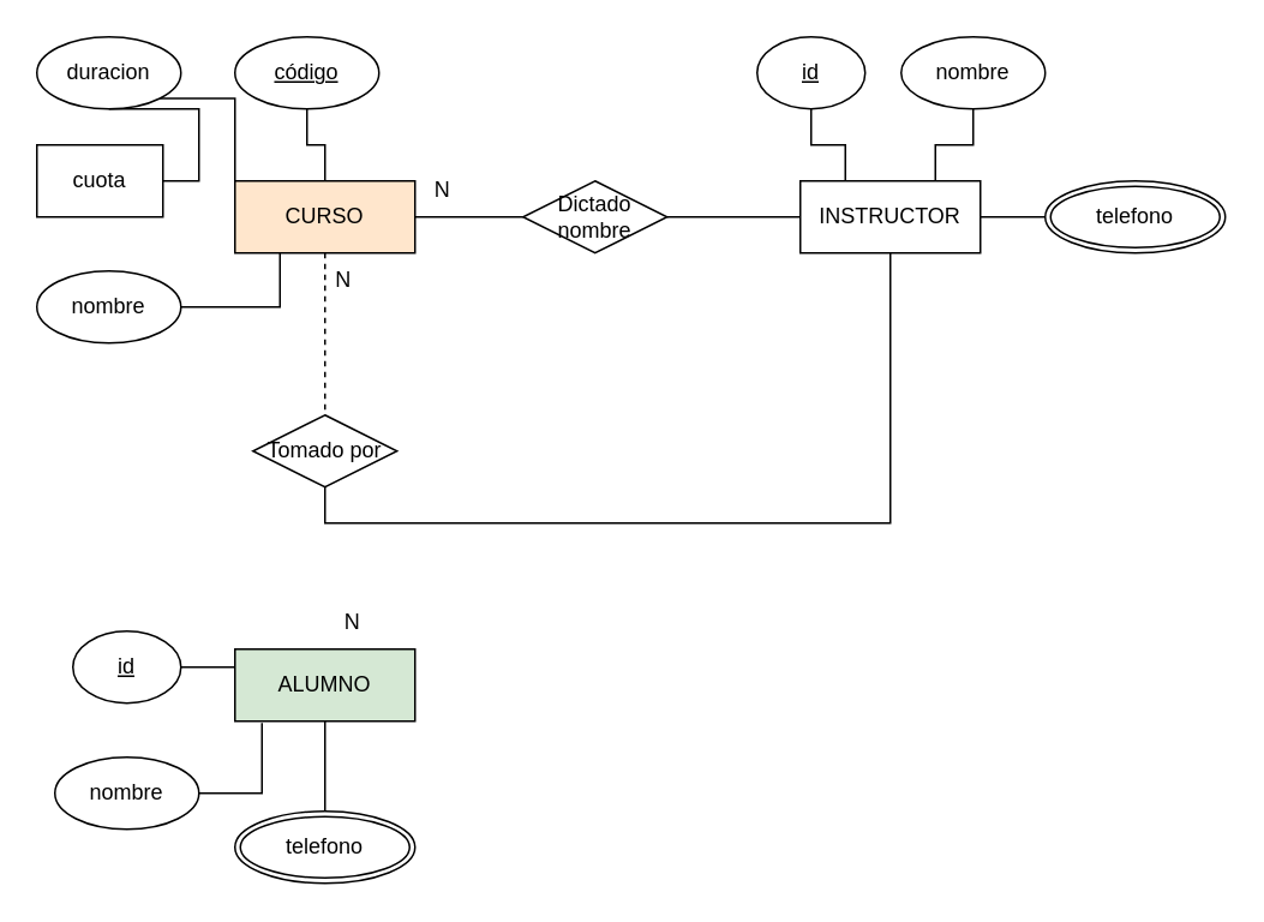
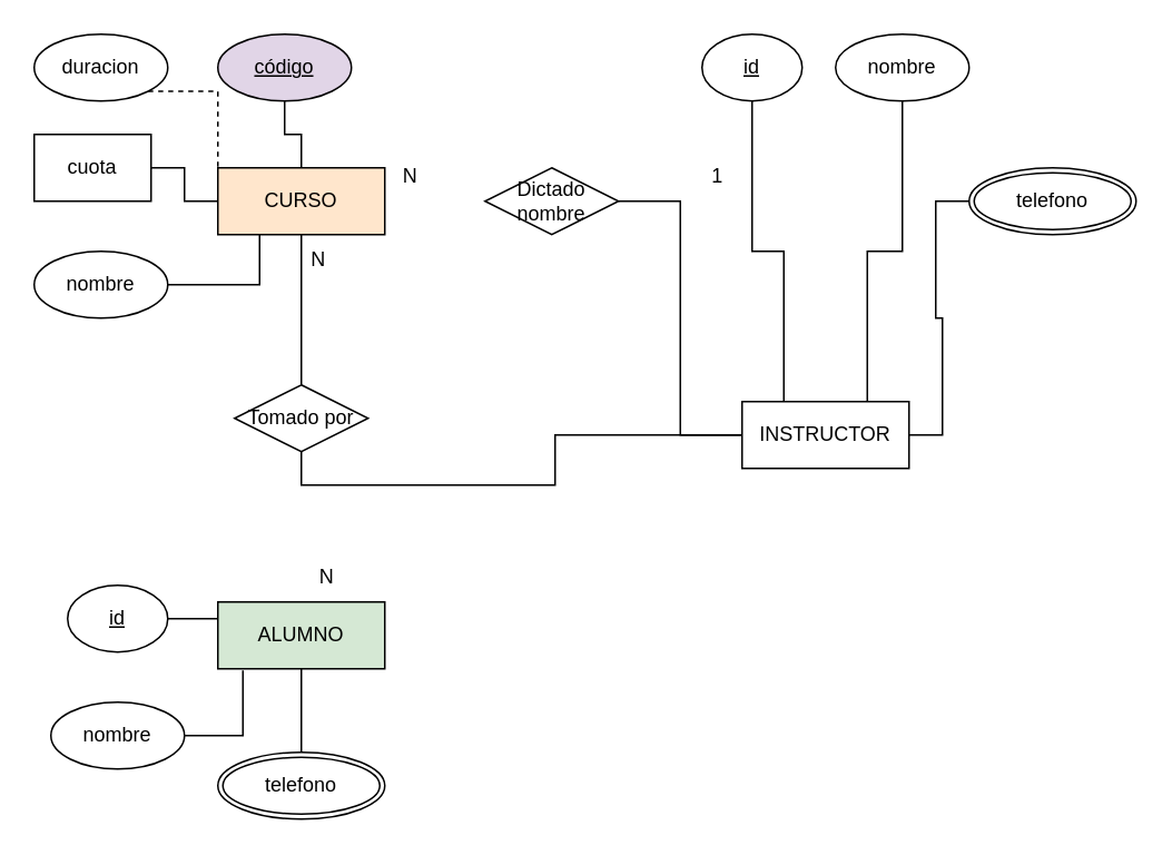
  <mxCell id="0" />
  <mxCell id="1" parent="0" />
- <mxCell id="2" style="edgeStyle=orthogonalEdgeStyle;rounded=0;orthogonalLoop=1;jettySize=auto;html=1;exitX=1;exitY=0.5;exitDx=0;exitDy=0;entryX=0;entryY=0.5;entryDx=0;entryDy=0;endArrow=none;endFill=0;" edge="1" parent="1" source="4" target="8"><mxGeometry relative="1" as="geometry" /></mxCell>
- <mxCell id="3" style="edgeStyle=orthogonalEdgeStyle;rounded=0;orthogonalLoop=1;jettySize=auto;html=1;exitX=0.5;exitY=1;exitDx=0;exitDy=0;entryX=0.5;entryY=0;entryDx=0;entryDy=0;endArrow=none;endFill=0;dashed=1;" edge="1" parent="1" source="4" target="10"><mxGeometry relative="1" as="geometry" /></mxCell>
+ <mxCell id="3" style="edgeStyle=orthogonalEdgeStyle;rounded=0;orthogonalLoop=1;jettySize=auto;html=1;exitX=0.5;exitY=1;exitDx=0;exitDy=0;entryX=0.5;entryY=0;entryDx=0;entryDy=0;endArrow=none;endFill=0;" edge="1" parent="1" source="4" target="10"><mxGeometry relative="1" as="geometry" /></mxCell>
  <mxCell id="4" value="CURSO" style="whiteSpace=wrap;html=1;align=center;fillColor=#ffe6cc;" vertex="1" parent="1"><mxGeometry x="130" y="100" width="100" height="40" as="geometry" /></mxCell>
- <mxCell id="5" value="INSTRUCTOR" style="whiteSpace=wrap;html=1;align=center;" vertex="1" parent="1"><mxGeometry x="444" y="100" width="100" height="40" as="geometry" /></mxCell>
+ <mxCell id="5" value="INSTRUCTOR" style="whiteSpace=wrap;html=1;align=center;" vertex="1" parent="1"><mxGeometry x="444" y="240" width="100" height="40" as="geometry" /></mxCell>
  <mxCell id="6" value="ALUMNO" style="whiteSpace=wrap;html=1;align=center;fillColor=#d5e8d4;" vertex="1" parent="1"><mxGeometry x="130" y="360" width="100" height="40" as="geometry" /></mxCell>
  <mxCell id="7" style="edgeStyle=orthogonalEdgeStyle;rounded=0;orthogonalLoop=1;jettySize=auto;html=1;exitX=1;exitY=0.5;exitDx=0;exitDy=0;entryX=0;entryY=0.5;entryDx=0;entryDy=0;endArrow=none;endFill=0;" edge="1" parent="1" source="8" target="5"><mxGeometry relative="1" as="geometry" /></mxCell>
  <mxCell id="8" value="Dictado nombre" style="shape=rhombus;perimeter=rhombusPerimeter;whiteSpace=wrap;html=1;align=center;" vertex="1" parent="1"><mxGeometry x="290" y="100" width="80" height="40" as="geometry" /></mxCell>
  <mxCell id="9" style="edgeStyle=orthogonalEdgeStyle;rounded=0;orthogonalLoop=1;jettySize=auto;html=1;exitX=0.5;exitY=1;exitDx=0;exitDy=0;endArrow=none;endFill=0;" edge="1" parent="1" source="10" target="5"><mxGeometry relative="1" as="geometry" /></mxCell>
  <mxCell id="10" value="Tomado por" style="shape=rhombus;perimeter=rhombusPerimeter;whiteSpace=wrap;html=1;align=center;" vertex="1" parent="1"><mxGeometry x="140" y="230" width="80" height="40" as="geometry" /></mxCell>
  <mxCell id="11" style="edgeStyle=orthogonalEdgeStyle;rounded=0;orthogonalLoop=1;jettySize=auto;html=1;exitX=0.5;exitY=1;exitDx=0;exitDy=0;entryX=0.5;entryY=0;entryDx=0;entryDy=0;endArrow=none;endFill=0;" edge="1" parent="1" source="12" target="4"><mxGeometry relative="1" as="geometry" /></mxCell>
- <mxCell id="12" value="código" style="ellipse;whiteSpace=wrap;html=1;align=center;fontStyle=4;" vertex="1" parent="1"><mxGeometry x="130" y="20" width="80" height="40" as="geometry" /></mxCell>
+ <mxCell id="12" value="código" style="ellipse;whiteSpace=wrap;html=1;align=center;fontStyle=4;fillColor=#e1d5e7;" vertex="1" parent="1"><mxGeometry x="130" y="20" width="80" height="40" as="geometry" /></mxCell>
  <mxCell id="13" style="edgeStyle=orthogonalEdgeStyle;rounded=0;orthogonalLoop=1;jettySize=auto;html=1;exitX=1;exitY=0.5;exitDx=0;exitDy=0;entryX=0.25;entryY=1;entryDx=0;entryDy=0;endArrow=none;endFill=0;" edge="1" parent="1" source="14" target="4"><mxGeometry relative="1" as="geometry" /></mxCell>
  <mxCell id="14" value="nombre" style="ellipse;whiteSpace=wrap;html=1;align=center;" vertex="1" parent="1"><mxGeometry x="20" y="150" width="80" height="40" as="geometry" /></mxCell>
- <mxCell id="15" style="edgeStyle=orthogonalEdgeStyle;rounded=0;orthogonalLoop=1;jettySize=auto;html=1;exitX=1;exitY=0.5;exitDx=0;exitDy=0;endArrow=none;endFill=0;" edge="1" parent="1" source="16" target="18"><mxGeometry relative="1" as="geometry" /></mxCell>
+ <mxCell id="15" style="edgeStyle=orthogonalEdgeStyle;rounded=0;orthogonalLoop=1;jettySize=auto;html=1;exitX=1;exitY=0.5;exitDx=0;exitDy=0;entryX=0;entryY=0.5;entryDx=0;entryDy=0;endArrow=none;endFill=0;" edge="1" parent="1" source="16" target="4"><mxGeometry relative="1" as="geometry" /></mxCell>
  <mxCell id="16" value="cuota" style="whiteSpace=wrap;html=1;align=center;rounded=0;" vertex="1" parent="1"><mxGeometry x="20" y="80" width="70" height="40" as="geometry" /></mxCell>
- <mxCell id="17" style="edgeStyle=orthogonalEdgeStyle;rounded=0;orthogonalLoop=1;jettySize=auto;html=1;exitX=1;exitY=1;exitDx=0;exitDy=0;entryX=0;entryY=0;entryDx=0;entryDy=0;endArrow=none;endFill=0;" edge="1" parent="1" source="18" target="4"><mxGeometry relative="1" as="geometry" /></mxCell>
+ <mxCell id="17" style="edgeStyle=orthogonalEdgeStyle;rounded=0;orthogonalLoop=1;jettySize=auto;html=1;exitX=1;exitY=1;exitDx=0;exitDy=0;entryX=0;entryY=0;entryDx=0;entryDy=0;endArrow=none;endFill=0;dashed=1;" edge="1" parent="1" source="18" target="4"><mxGeometry relative="1" as="geometry" /></mxCell>
  <mxCell id="18" value="duracion" style="ellipse;whiteSpace=wrap;html=1;align=center;" vertex="1" parent="1"><mxGeometry x="20" y="20" width="80" height="40" as="geometry" /></mxCell>
  <mxCell id="19" style="edgeStyle=orthogonalEdgeStyle;rounded=0;orthogonalLoop=1;jettySize=auto;html=1;exitX=0.5;exitY=1;exitDx=0;exitDy=0;entryX=0.25;entryY=0;entryDx=0;entryDy=0;endArrow=none;endFill=0;" edge="1" parent="1" source="20" target="5"><mxGeometry relative="1" as="geometry" /></mxCell>
  <mxCell id="20" value="id" style="ellipse;whiteSpace=wrap;html=1;align=center;fontStyle=4;" vertex="1" parent="1"><mxGeometry x="420" y="20" width="60" height="40" as="geometry" /></mxCell>
  <mxCell id="21" style="edgeStyle=orthogonalEdgeStyle;rounded=0;orthogonalLoop=1;jettySize=auto;html=1;exitX=0.5;exitY=1;exitDx=0;exitDy=0;entryX=0.75;entryY=0;entryDx=0;entryDy=0;endArrow=none;endFill=0;" edge="1" parent="1" source="22" target="5"><mxGeometry relative="1" as="geometry" /></mxCell>
  <mxCell id="22" value="nombre" style="ellipse;whiteSpace=wrap;html=1;align=center;" vertex="1" parent="1"><mxGeometry x="500" y="20" width="80" height="40" as="geometry" /></mxCell>
  <mxCell id="23" style="edgeStyle=orthogonalEdgeStyle;rounded=0;orthogonalLoop=1;jettySize=auto;html=1;exitX=0;exitY=0.5;exitDx=0;exitDy=0;entryX=1;entryY=0.5;entryDx=0;entryDy=0;endArrow=none;endFill=0;" edge="1" parent="1" source="24" target="5"><mxGeometry relative="1" as="geometry" /></mxCell>
  <mxCell id="24" value="telefono" style="ellipse;shape=doubleEllipse;margin=3;whiteSpace=wrap;html=1;align=center;" vertex="1" parent="1"><mxGeometry x="580" y="100" width="100" height="40" as="geometry" /></mxCell>
  <mxCell id="25" style="edgeStyle=orthogonalEdgeStyle;rounded=0;orthogonalLoop=1;jettySize=auto;html=1;exitX=1;exitY=0.5;exitDx=0;exitDy=0;entryX=0;entryY=0.25;entryDx=0;entryDy=0;endArrow=none;endFill=0;" edge="1" parent="1" source="26" target="6"><mxGeometry relative="1" as="geometry" /></mxCell>
  <mxCell id="26" value="id" style="ellipse;whiteSpace=wrap;html=1;align=center;fontStyle=4;" vertex="1" parent="1"><mxGeometry x="40" y="350" width="60" height="40" as="geometry" /></mxCell>
  <mxCell id="27" value="nombre" style="ellipse;whiteSpace=wrap;html=1;align=center;" vertex="1" parent="1"><mxGeometry y="420" width="80" height="40" as="geometry" x="30" /></mxCell>
  <mxCell id="28" style="edgeStyle=orthogonalEdgeStyle;rounded=0;orthogonalLoop=1;jettySize=auto;html=1;exitX=0.5;exitY=0;exitDx=0;exitDy=0;entryX=0.5;entryY=1;entryDx=0;entryDy=0;endArrow=none;endFill=0;" edge="1" parent="1" source="29" target="6"><mxGeometry relative="1" as="geometry" /></mxCell>
  <mxCell id="29" value="telefono" style="ellipse;shape=doubleEllipse;margin=3;whiteSpace=wrap;html=1;align=center;" vertex="1" parent="1"><mxGeometry x="130" y="450" width="100" height="40" as="geometry" /></mxCell>
  <mxCell id="30" style="edgeStyle=orthogonalEdgeStyle;rounded=0;orthogonalLoop=1;jettySize=auto;html=1;exitX=1;exitY=0.5;exitDx=0;exitDy=0;entryX=0.15;entryY=1.025;entryDx=0;entryDy=0;entryPerimeter=0;endArrow=none;endFill=0;" edge="1" parent="1" source="27" target="6"><mxGeometry relative="1" as="geometry" /></mxCell>
+ <mxCell id="31" value="1" style="text;html=1;align=center;verticalAlign=middle;resizable=0;points=[];autosize=1;strokeColor=none;fillColor=none;" vertex="1" parent="1"><mxGeometry x="414" y="90" width="30" height="30" as="geometry" /></mxCell>
  <mxCell id="32" value="N" style="text;html=1;align=center;verticalAlign=middle;resizable=0;points=[];autosize=1;strokeColor=none;fillColor=none;" vertex="1" parent="1"><mxGeometry x="230" y="90" width="30" height="30" as="geometry" /></mxCell>
  <mxCell id="33" value="N" style="text;html=1;align=center;verticalAlign=middle;resizable=0;points=[];autosize=1;strokeColor=none;fillColor=none;" vertex="1" parent="1"><mxGeometry x="180" y="330" width="30" height="30" as="geometry" /></mxCell>
  <mxCell id="34" value="N" style="text;html=1;align=center;verticalAlign=middle;resizable=0;points=[];autosize=1;strokeColor=none;fillColor=none;" vertex="1" parent="1"><mxGeometry x="175" y="140" width="30" height="30" as="geometry" /></mxCell>
